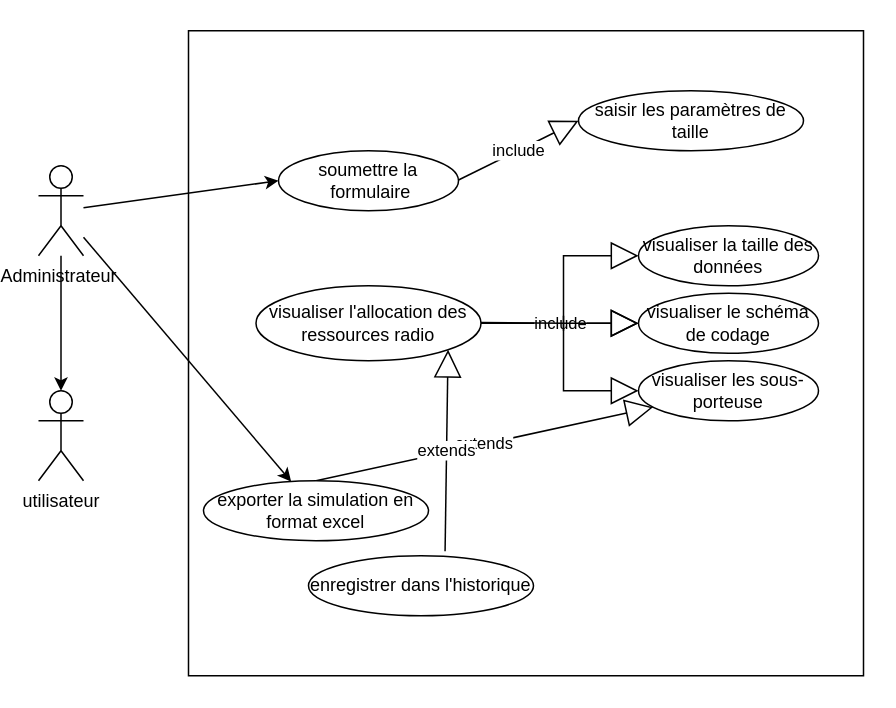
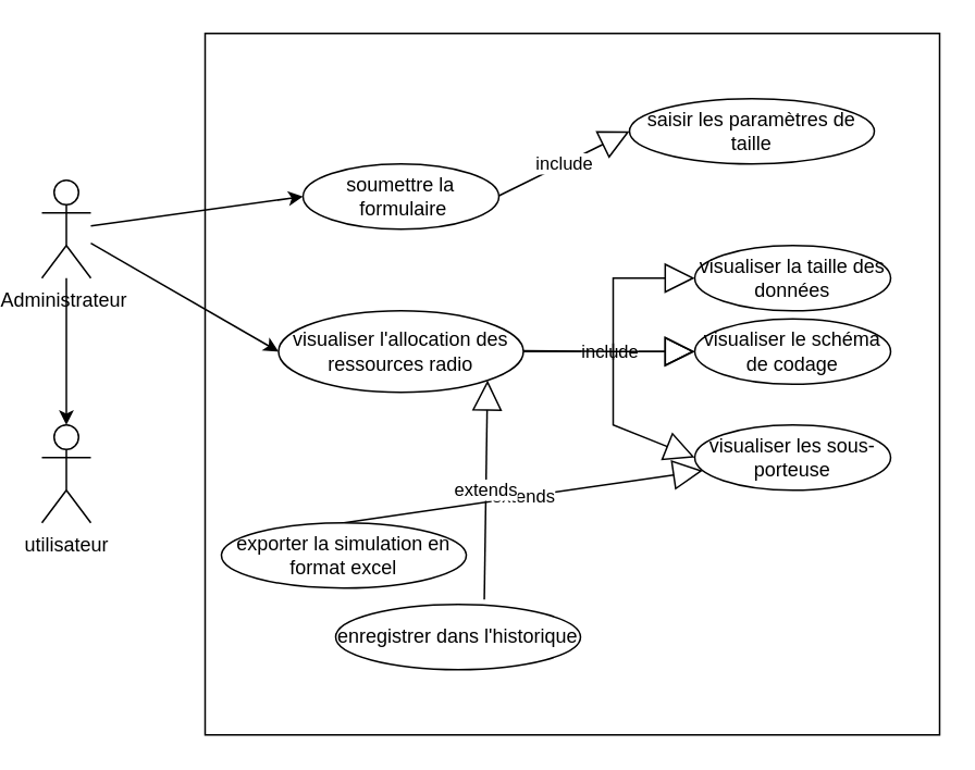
  <mxCell id="0" />
  <mxCell id="1" parent="0" />
  <mxCell id="2" value="" style="edgeStyle=orthogonalEdgeStyle;rounded=0;orthogonalLoop=1;jettySize=auto;html=1;" edge="1" parent="1" source="3" target="4"><mxGeometry relative="1" as="geometry" /></mxCell>
  <mxCell id="3" value="Administrateur&amp;nbsp;" style="shape=umlActor;verticalLabelPosition=bottom;verticalAlign=top;html=1;outlineConnect=0;" vertex="1" parent="1"><mxGeometry x="20" y="110" width="30" height="60" as="geometry" /></mxCell>
  <mxCell id="4" value="utilisateur" style="shape=umlActor;verticalLabelPosition=bottom;verticalAlign=top;html=1;outlineConnect=0;" vertex="1" parent="1"><mxGeometry x="20" y="260" width="30" height="60" as="geometry" /></mxCell>
  <mxCell id="5" value="" style="rounded=0;whiteSpace=wrap;html=1;" vertex="1" parent="1"><mxGeometry x="120" y="20" width="450" height="430" as="geometry" /></mxCell>
  <mxCell id="6" value="saisir les paramètres de taille" style="ellipse;whiteSpace=wrap;html=1;" vertex="1" parent="1"><mxGeometry x="380" y="60" width="150" height="40" as="geometry" /></mxCell>
  <mxCell id="7" value="soumettre la &amp;nbsp;formulaire" style="ellipse;whiteSpace=wrap;html=1;" vertex="1" parent="1"><mxGeometry x="180" y="100" width="120" height="40" as="geometry" /></mxCell>
  <mxCell id="8" value="" style="endArrow=classic;html=1;rounded=0;entryX=0;entryY=0.5;entryDx=0;entryDy=0;" edge="1" parent="1" source="3" target="7"><mxGeometry width="50" height="50" relative="1" as="geometry"><mxPoint x="270" y="230" as="sourcePoint" /><mxPoint x="320" y="180" as="targetPoint" /></mxGeometry></mxCell>
  <mxCell id="9" value="include" style="endArrow=block;endSize=16;endFill=0;html=1;rounded=0;entryX=0;entryY=0.5;entryDx=0;entryDy=0;" edge="1" parent="1" target="6"><mxGeometry width="160" relative="1" as="geometry"><mxPoint x="300" y="119.5" as="sourcePoint" /><mxPoint x="460" y="119.5" as="targetPoint" /></mxGeometry></mxCell>
  <mxCell id="10" value="visualiser la taille des données" style="ellipse;whiteSpace=wrap;html=1;align=center;" vertex="1" parent="1"><mxGeometry x="420" y="150" width="120" height="40" as="geometry" /></mxCell>
  <mxCell id="11" value="visualiser l'allocation des ressources radio" style="ellipse;whiteSpace=wrap;html=1;align=center;" vertex="1" parent="1"><mxGeometry x="165" y="190" width="150" height="50" as="geometry" /></mxCell>
- <mxCell id="12" value="" style="endArrow=classic;html=1;rounded=0;" edge="1" parent="1" source="3" target="20"><mxGeometry width="50" height="50" relative="1" as="geometry"><mxPoint x="60" y="148" as="sourcePoint" /><mxPoint x="190" y="130" as="targetPoint" /></mxGeometry></mxCell>
+ <mxCell id="12" value="" style="endArrow=classic;html=1;rounded=0;entryX=0;entryY=0.5;entryDx=0;entryDy=0;" edge="1" parent="1" source="3" target="11"><mxGeometry width="50" height="50" relative="1" as="geometry"><mxPoint x="60" y="148" as="sourcePoint" /><mxPoint x="190" y="130" as="targetPoint" /></mxGeometry></mxCell>
  <mxCell id="13" value="include" style="endArrow=block;endSize=16;endFill=0;html=1;rounded=0;" edge="1" parent="1" source="11" target="14"><mxGeometry width="160" relative="1" as="geometry"><mxPoint x="310" y="129.5" as="sourcePoint" /><mxPoint x="390" y="90" as="targetPoint" /></mxGeometry></mxCell>
  <mxCell id="14" value="visualiser le schéma de codage" style="ellipse;whiteSpace=wrap;html=1;align=center;" vertex="1" parent="1"><mxGeometry x="420" y="195" width="120" height="40" as="geometry" /></mxCell>
- <mxCell id="15" value="visualiser les sous-porteuse" style="ellipse;whiteSpace=wrap;html=1;align=center;" vertex="1" parent="1"><mxGeometry x="420" y="240" width="120" height="40" as="geometry" /></mxCell>
+ <mxCell id="15" value="visualiser les sous-porteuse" style="ellipse;whiteSpace=wrap;html=1;align=center;" vertex="1" parent="1"><mxGeometry x="420" y="260" width="120" height="40" as="geometry" /></mxCell>
  <mxCell id="16" value="" style="endArrow=block;endSize=16;endFill=0;html=1;rounded=0;entryX=0;entryY=0.5;entryDx=0;entryDy=0;" edge="1" parent="1" target="14"><mxGeometry width="160" relative="1" as="geometry"><mxPoint x="315" y="214.5" as="sourcePoint" /><mxPoint x="475" y="214.5" as="targetPoint" /><Array as="points"><mxPoint x="370" y="215" /></Array></mxGeometry></mxCell>
  <mxCell id="17" value="" style="endArrow=block;endSize=16;endFill=0;html=1;rounded=0;entryX=0;entryY=0.5;entryDx=0;entryDy=0;" edge="1" parent="1" target="15"><mxGeometry width="160" relative="1" as="geometry"><mxPoint x="370" y="210" as="sourcePoint" /><mxPoint x="430" y="225" as="targetPoint" /><Array as="points"><mxPoint x="370" y="260" /></Array></mxGeometry></mxCell>
  <mxCell id="18" value="" style="endArrow=block;endSize=16;endFill=0;html=1;rounded=0;entryX=0;entryY=0.5;entryDx=0;entryDy=0;" edge="1" parent="1"><mxGeometry width="160" relative="1" as="geometry"><mxPoint x="370" y="220" as="sourcePoint" /><mxPoint x="420" y="170" as="targetPoint" /><Array as="points"><mxPoint x="370" y="170" /></Array></mxGeometry></mxCell>
  <mxCell id="19" value="extends" style="endArrow=block;endSize=16;endFill=0;html=1;rounded=0;exitX=0.5;exitY=0;exitDx=0;exitDy=0;" edge="1" parent="1" source="20" target="15"><mxGeometry width="160" relative="1" as="geometry"><mxPoint x="220" y="349.5" as="sourcePoint" /><mxPoint x="210" y="250" as="targetPoint" /></mxGeometry></mxCell>
  <mxCell id="20" value="exporter la simulation en format excel" style="ellipse;whiteSpace=wrap;html=1;align=center;" vertex="1" parent="1"><mxGeometry x="130" y="320" width="150" height="40" as="geometry" /></mxCell>
  <mxCell id="21" value="enregistrer dans l'historique" style="ellipse;whiteSpace=wrap;html=1;align=center;" vertex="1" parent="1"><mxGeometry x="200" y="370" width="150" height="40" as="geometry" /></mxCell>
  <mxCell id="22" value="extends" style="endArrow=block;endSize=16;endFill=0;html=1;rounded=0;exitX=0.607;exitY=-0.075;exitDx=0;exitDy=0;entryX=1;entryY=1;entryDx=0;entryDy=0;exitPerimeter=0;" edge="1" parent="1" source="21" target="11"><mxGeometry width="160" relative="1" as="geometry"><mxPoint x="245" y="330" as="sourcePoint" /><mxPoint x="242" y="249" as="targetPoint" /><Array as="points" /></mxGeometry></mxCell>
